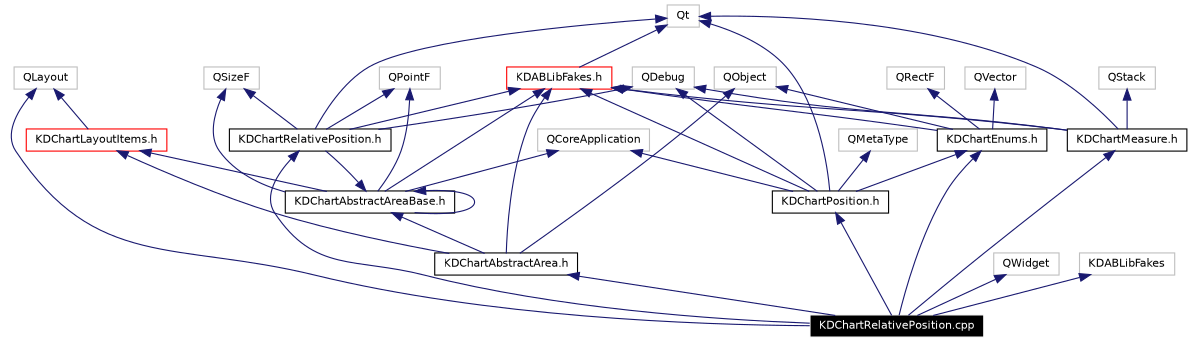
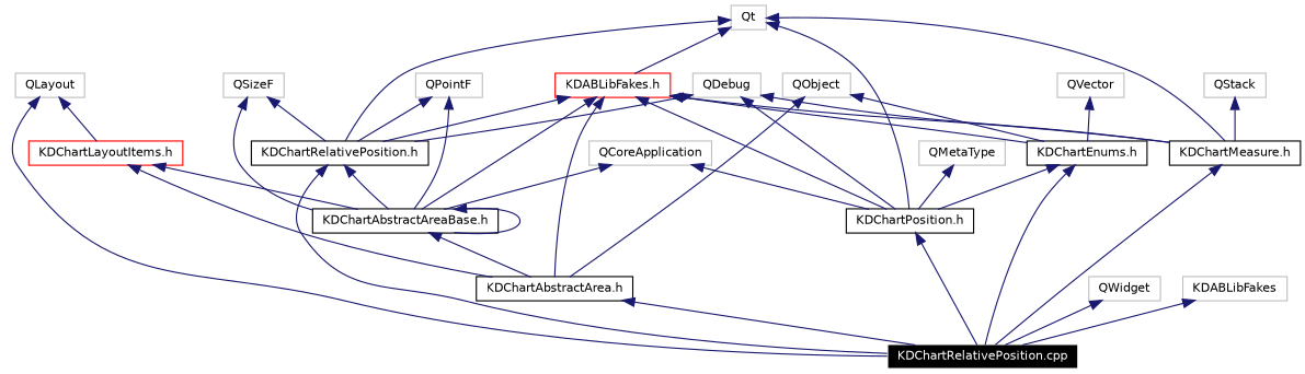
  digraph {
    node [color=grey75 fontname=Helvetica fontsize=10 shape=record]
    edge [color=midnightblue dir=back fontname=Helvetica fontsize=10 labelfontname=Helvetica labelfontsize=10 style=solid]
    n1 [color=white fillcolor=black fontcolor=white height=0.2 label="KDChartRelativePosition.cpp" style=filled width=0.4]
    n2 [color=black height=0.2 label="KDChartRelativePosition.h" width=0.4]
    n3 [color=black height=0.2 label="KDChartAbstractAreaBase.h" width=0.4]
    n4 [color=black height=0.2 label="KDChartAbstractArea.h" width=0.4]
    n5 [height=0.2 label=QDebug width=0.4]
    n6 [color=black height=0.2 label="KDChartMeasure.h" width=0.4]
    n7 [color=black height=0.2 label="KDChartPosition.h" width=0.4]
    n8 [height=0.2 label=QMetaType width=0.4]
    n9 [height=0.2 label=Qt width=0.4]
    n10 [color=red height=0.2 label="KDABLibFakes.h" width=0.4]
    n11 [color=black height=0.2 label="KDChartEnums.h" width=0.4]
    n12 [height=0.2 label=QPointF width=0.4]
    n13 [height=0.2 label=QSizeF width=0.4]
-   n14 [height=0.2 label=QRectF width=0.4]
    n15 [height=0.2 label=QObject width=0.4]
    n16 [height=0.2 label=QVector width=0.4]
    n17 [height=0.2 label=QStack width=0.4]
    n18 [height=0.2 label=QCoreApplication width=0.4]
    n19 [color=red height=0.2 label="KDChartLayoutItems.h" width=0.4]
    n20 [height=0.2 label=QLayout width=0.4]
    n21 [height=0.2 label=QWidget width=0.4]
    n22 [height=0.2 label=KDABLibFakes width=0.4]
    n2 -> n1
-   n3 -> n2
+   n2 -> n3
    n3 -> n3
    n3 -> n4
    n4 -> n1
    n5 -> n2
    n5 -> n6
    n5 -> n7
    n6 -> n1
    n7 -> n1
    n8 -> n7
    n9 -> n2
    n9 -> n6
    n9 -> n7
    n9 -> n10
    n10 -> n2
    n10 -> n3
    n10 -> n4
    n10 -> n6
    n10 -> n7
    n10 -> n11
    n11 -> n1
    n11 -> n7
    n12 -> n2
    n12 -> n3
    n13 -> n2
    n13 -> n3
-   n14 -> n11
    n15 -> n4
    n15 -> n11
    n16 -> n11
    n17 -> n6
    n18 -> n3
    n18 -> n7
    n19 -> n3
    n19 -> n4
    n20 -> n1
    n20 -> n19
    n21 -> n1
    n22 -> n1
  }
